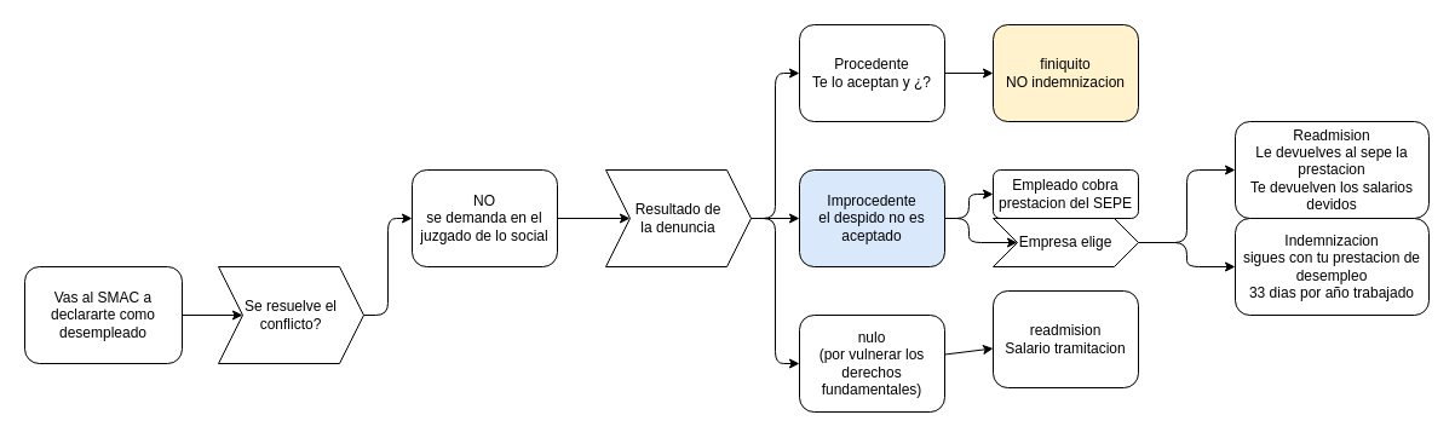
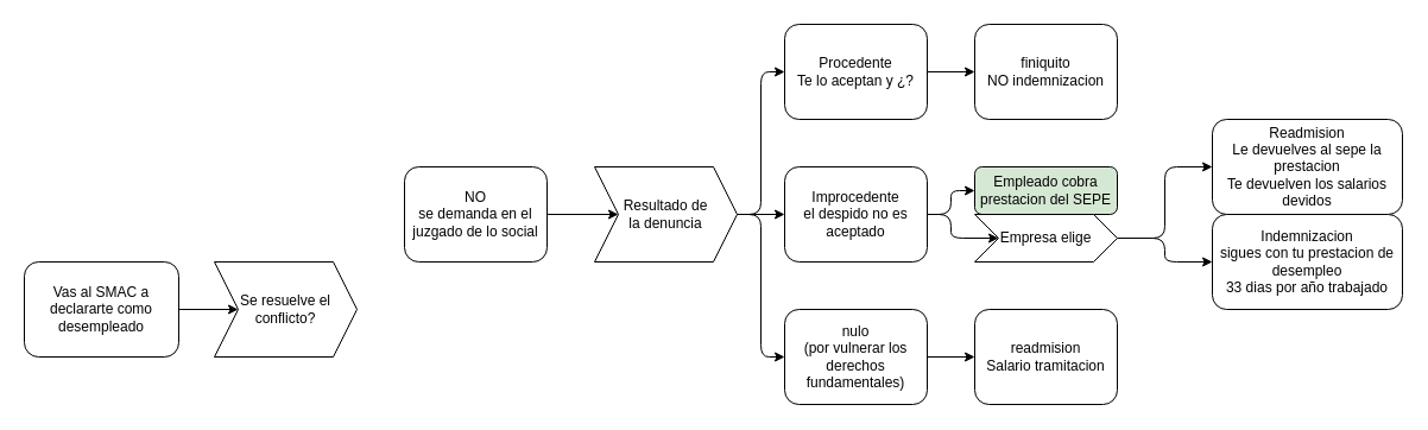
  <mxCell id="0" />
  <mxCell id="1" parent="0" />
  <mxCell id="2" style="edgeStyle=none;html=1;" parent="1" source="3" target="5" edge="1"><mxGeometry relative="1" as="geometry" /></mxCell>
  <mxCell id="3" value="Vas al SMAC a declararte como desempleado" style="rounded=1;whiteSpace=wrap;html=1;" parent="1" vertex="1"><mxGeometry y="220" width="130" height="80" as="geometry" x="20" /></mxCell>
- <mxCell id="4" style="edgeStyle=orthogonalEdgeStyle;html=1;" parent="1" source="5" target="7" edge="1"><mxGeometry relative="1" as="geometry" /></mxCell>
  <mxCell id="5" value="Se resuelve el conflicto?" style="shape=step;perimeter=stepPerimeter;whiteSpace=wrap;html=1;fixedSize=1;" parent="1" vertex="1"><mxGeometry x="180" y="220" width="120" height="80" as="geometry" /></mxCell>
  <mxCell id="6" style="edgeStyle=orthogonalEdgeStyle;html=1;" parent="1" source="7" target="11" edge="1"><mxGeometry relative="1" as="geometry" /></mxCell>
  <mxCell id="7" value="NO&lt;br&gt;se demanda en el juzgado de lo social" style="rounded=1;whiteSpace=wrap;html=1;" parent="1" vertex="1"><mxGeometry x="340" y="140" width="120" height="80" as="geometry" /></mxCell>
  <mxCell id="8" style="edgeStyle=orthogonalEdgeStyle;html=1;entryX=0;entryY=0.5;entryDx=0;entryDy=0;fontSize=13;" parent="1" source="11" target="13" edge="1"><mxGeometry relative="1" as="geometry" /></mxCell>
  <mxCell id="9" style="edgeStyle=orthogonalEdgeStyle;html=1;fontSize=13;" parent="1" source="11" target="16" edge="1"><mxGeometry relative="1" as="geometry" /></mxCell>
  <mxCell id="10" style="edgeStyle=orthogonalEdgeStyle;html=1;entryX=0;entryY=0.5;entryDx=0;entryDy=0;fontSize=13;" parent="1" source="11" target="18" edge="1"><mxGeometry relative="1" as="geometry" /></mxCell>
  <mxCell id="11" value="Resultado de &lt;br&gt;la denuncia" style="shape=step;perimeter=stepPerimeter;whiteSpace=wrap;html=1;fixedSize=1;size=20;" parent="1" vertex="1"><mxGeometry x="500" y="140" width="120" height="80" as="geometry" /></mxCell>
  <mxCell id="12" style="edgeStyle=none;html=1;" edge="1" parent="1" source="13" target="26"><mxGeometry relative="1" as="geometry" /></mxCell>
  <mxCell id="13" value="Procedente&lt;br&gt;Te lo aceptan y ¿?" style="rounded=1;whiteSpace=wrap;html=1;" parent="1" vertex="1"><mxGeometry x="660" y="20" width="120" height="80" as="geometry" /></mxCell>
  <mxCell id="14" style="edgeStyle=orthogonalEdgeStyle;html=1;fontSize=13;" parent="1" source="16" target="20" edge="1"><mxGeometry relative="1" as="geometry" /></mxCell>
  <mxCell id="15" style="edgeStyle=orthogonalEdgeStyle;html=1;entryX=0;entryY=0.5;entryDx=0;entryDy=0;fontSize=13;" parent="1" source="16" target="23" edge="1"><mxGeometry relative="1" as="geometry" /></mxCell>
- <mxCell id="16" value="Improcedente&lt;br&gt;el despido no es aceptado" style="rounded=1;whiteSpace=wrap;html=1;fillColor=#dae8fc;" parent="1" vertex="1"><mxGeometry x="660" y="140" width="120" height="80" as="geometry" /></mxCell>
+ <mxCell id="16" value="Improcedente&lt;br&gt;el despido no es aceptado" style="rounded=1;whiteSpace=wrap;html=1;" parent="1" vertex="1"><mxGeometry x="660" y="140" width="120" height="80" as="geometry" /></mxCell>
  <mxCell id="17" value="" style="edgeStyle=none;html=1;" edge="1" parent="1" source="18" target="19"><mxGeometry relative="1" as="geometry" /></mxCell>
  <mxCell id="18" value="nulo&lt;br&gt;(por vulnerar los derechos fundamentales)" style="rounded=1;whiteSpace=wrap;html=1;" parent="1" vertex="1"><mxGeometry x="660" y="260" width="120" height="80" as="geometry" /></mxCell>
- <mxCell id="19" value="readmision&lt;br&gt;Salario tramitacion" style="rounded=1;whiteSpace=wrap;html=1;" parent="1" vertex="1"><mxGeometry x="820" y="240" width="120" height="80" as="geometry" /></mxCell>
- <mxCell id="20" value="Empleado cobra prestacion del SEPE" style="rounded=1;whiteSpace=wrap;html=1;" parent="1" vertex="1"><mxGeometry x="820" y="140" width="120" height="40" as="geometry" /></mxCell>
+ <mxCell id="19" value="readmision&lt;br&gt;Salario tramitacion" style="rounded=1;whiteSpace=wrap;html=1;" parent="1" vertex="1"><mxGeometry x="820" y="260" width="120" height="80" as="geometry" /></mxCell>
+ <mxCell id="20" value="Empleado cobra prestacion del SEPE" style="rounded=1;whiteSpace=wrap;html=1;fillColor=#d5e8d4;" parent="1" vertex="1"><mxGeometry x="820" y="140" width="120" height="40" as="geometry" /></mxCell>
  <mxCell id="21" style="edgeStyle=orthogonalEdgeStyle;html=1;fontSize=13;" parent="1" source="23" target="24" edge="1"><mxGeometry relative="1" as="geometry" /></mxCell>
  <mxCell id="22" style="edgeStyle=orthogonalEdgeStyle;html=1;fontSize=13;" parent="1" source="23" target="25" edge="1"><mxGeometry relative="1" as="geometry" /></mxCell>
  <mxCell id="23" value="Empresa elige" style="shape=step;perimeter=stepPerimeter;whiteSpace=wrap;html=1;fixedSize=1;size=20;" parent="1" vertex="1"><mxGeometry x="820" y="180" width="120" height="40" as="geometry" /></mxCell>
  <mxCell id="24" value="Readmision&lt;br&gt;Le devuelves al sepe la prestacion&lt;br&gt;Te devuelven los salarios devidos" style="rounded=1;whiteSpace=wrap;html=1;" parent="1" vertex="1"><mxGeometry x="1020" y="100" width="160" height="80" as="geometry" /></mxCell>
  <mxCell id="25" value="Indemnizacion&lt;br&gt;sigues con tu prestacion de desempleo&lt;br&gt;33 dias por año trabajado" style="rounded=1;whiteSpace=wrap;html=1;" parent="1" vertex="1"><mxGeometry x="1020" y="180" width="160" height="80" as="geometry" /></mxCell>
- <mxCell id="26" value="finiquito&lt;br&gt;NO indemnizacion" style="rounded=1;whiteSpace=wrap;html=1;fillColor=#fff2cc;" vertex="1" parent="1"><mxGeometry x="820" y="20" width="120" height="80" as="geometry" /></mxCell>
+ <mxCell id="26" value="finiquito&lt;br&gt;NO indemnizacion" style="rounded=1;whiteSpace=wrap;html=1;" vertex="1" parent="1"><mxGeometry x="820" y="20" width="120" height="80" as="geometry" /></mxCell>
